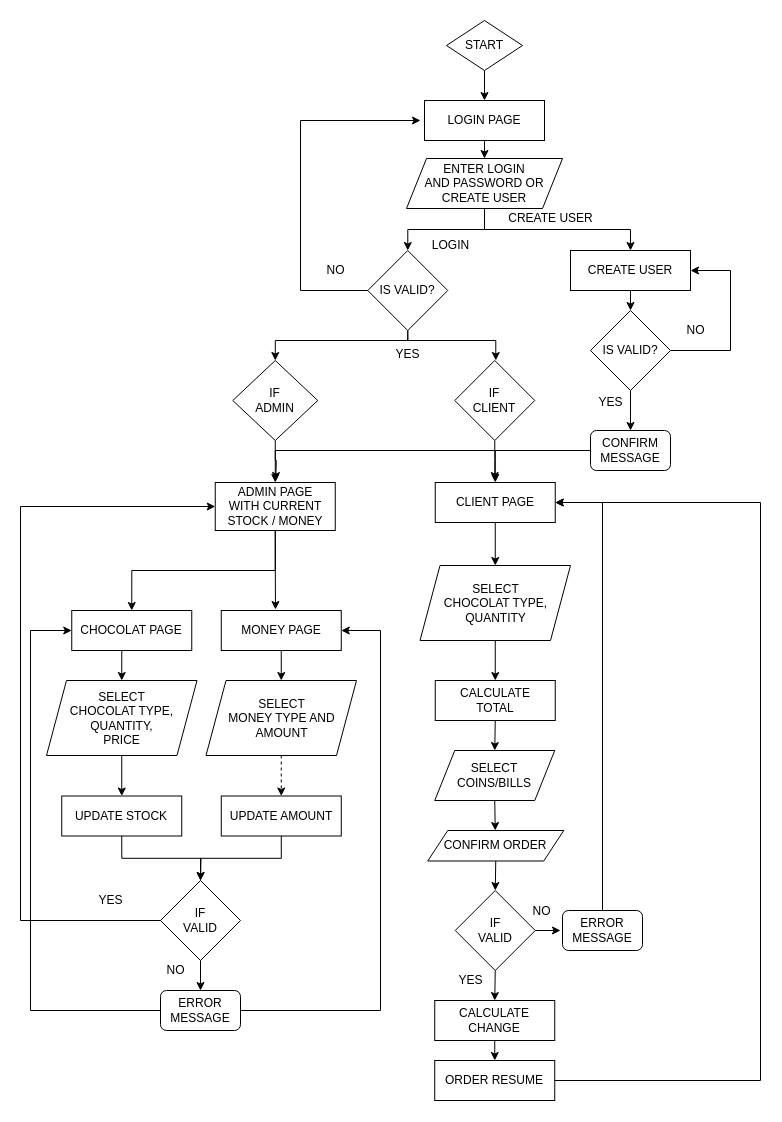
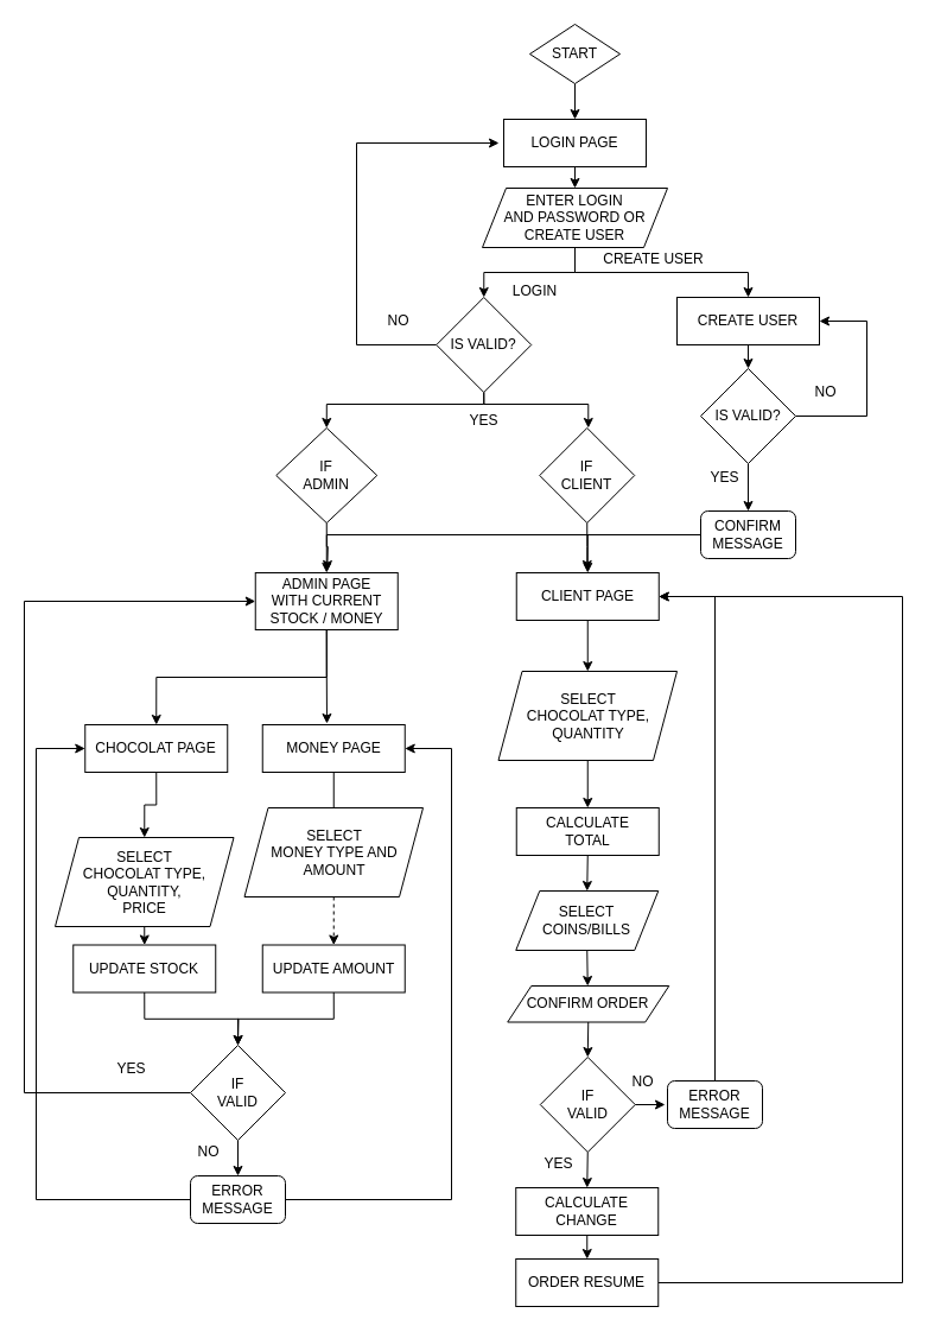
  <mxCell id="0" />
  <mxCell id="1" parent="0" />
  <mxCell id="2" style="edgeStyle=orthogonalEdgeStyle;rounded=0;orthogonalLoop=1;jettySize=auto;html=1;exitX=0.5;exitY=1;exitDx=0;exitDy=0;entryX=0.5;entryY=0;entryDx=0;entryDy=0;" parent="1" source="3" target="5" edge="1"><mxGeometry relative="1" as="geometry" /></mxCell>
  <mxCell id="3" value="START" style="rhombus;whiteSpace=wrap;html=1;" parent="1" vertex="1"><mxGeometry x="446" y="20" width="76" height="50" as="geometry" /></mxCell>
  <mxCell id="4" style="edgeStyle=orthogonalEdgeStyle;rounded=0;orthogonalLoop=1;jettySize=auto;html=1;exitX=0.5;exitY=1;exitDx=0;exitDy=0;entryX=0.5;entryY=0;entryDx=0;entryDy=0;" parent="1" source="5" target="8" edge="1"><mxGeometry relative="1" as="geometry" /></mxCell>
  <mxCell id="5" value="LOGIN PAGE" style="rounded=0;whiteSpace=wrap;html=1;" parent="1" vertex="1"><mxGeometry x="424" y="100" width="120" height="40" as="geometry" /></mxCell>
  <mxCell id="6" style="edgeStyle=orthogonalEdgeStyle;rounded=0;orthogonalLoop=1;jettySize=auto;html=1;exitX=0.5;exitY=1;exitDx=0;exitDy=0;entryX=0.5;entryY=0;entryDx=0;entryDy=0;" parent="1" source="8" target="12" edge="1"><mxGeometry relative="1" as="geometry"><mxPoint x="484" y="240" as="targetPoint" /></mxGeometry></mxCell>
  <mxCell id="7" style="edgeStyle=orthogonalEdgeStyle;rounded=0;orthogonalLoop=1;jettySize=auto;html=1;exitX=0.5;exitY=1;exitDx=0;exitDy=0;entryX=0.5;entryY=0;entryDx=0;entryDy=0;" parent="1" source="8" target="43" edge="1"><mxGeometry relative="1" as="geometry" /></mxCell>
  <mxCell id="8" value="ENTER LOGIN&lt;br&gt;AND PASSWORD OR&lt;br&gt;CREATE USER" style="shape=parallelogram;perimeter=parallelogramPerimeter;whiteSpace=wrap;html=1;fixedSize=1;" parent="1" vertex="1"><mxGeometry x="406" y="158" width="156" height="50" as="geometry" /></mxCell>
  <mxCell id="9" style="edgeStyle=orthogonalEdgeStyle;rounded=0;orthogonalLoop=1;jettySize=auto;html=1;exitX=0;exitY=0.5;exitDx=0;exitDy=0;" parent="1" source="12" edge="1"><mxGeometry relative="1" as="geometry"><mxPoint x="420" y="120" as="targetPoint" /><Array as="points"><mxPoint x="300" y="290" /><mxPoint x="300" y="120" /></Array></mxGeometry></mxCell>
  <mxCell id="10" style="edgeStyle=orthogonalEdgeStyle;rounded=0;orthogonalLoop=1;jettySize=auto;html=1;exitX=0.5;exitY=1;exitDx=0;exitDy=0;" parent="1" source="12" edge="1"><mxGeometry relative="1" as="geometry"><mxPoint x="495.25" y="360" as="targetPoint" /><Array as="points"><mxPoint x="407" y="340" /><mxPoint x="495" y="340" /></Array></mxGeometry></mxCell>
  <mxCell id="11" style="edgeStyle=orthogonalEdgeStyle;rounded=0;orthogonalLoop=1;jettySize=auto;html=1;exitX=0.5;exitY=1;exitDx=0;exitDy=0;entryX=0.5;entryY=0;entryDx=0;entryDy=0;" parent="1" source="12" target="20" edge="1"><mxGeometry relative="1" as="geometry"><Array as="points"><mxPoint x="407" y="340" /><mxPoint x="275" y="340" /></Array></mxGeometry></mxCell>
  <mxCell id="12" value="IS VALID?" style="rhombus;whiteSpace=wrap;html=1;" parent="1" vertex="1"><mxGeometry x="367.25" y="250" width="80" height="80" as="geometry" /></mxCell>
  <mxCell id="13" value="NO" style="text;html=1;align=center;verticalAlign=middle;resizable=0;points=[];autosize=1;" parent="1" vertex="1"><mxGeometry x="320" y="260" width="30" height="20" as="geometry" /></mxCell>
  <mxCell id="14" style="edgeStyle=orthogonalEdgeStyle;rounded=0;orthogonalLoop=1;jettySize=auto;html=1;exitX=0.5;exitY=1;exitDx=0;exitDy=0;entryX=0.5;entryY=0;entryDx=0;entryDy=0;" parent="1" source="16" target="34" edge="1"><mxGeometry relative="1" as="geometry"><mxPoint x="200" y="570" as="targetPoint" /></mxGeometry></mxCell>
  <mxCell id="15" style="edgeStyle=orthogonalEdgeStyle;rounded=0;orthogonalLoop=1;jettySize=auto;html=1;exitX=0.5;exitY=1;exitDx=0;exitDy=0;entryX=0.452;entryY=-0.025;entryDx=0;entryDy=0;entryPerimeter=0;" parent="1" source="16" target="40" edge="1"><mxGeometry relative="1" as="geometry" /></mxCell>
  <mxCell id="16" value="ADMIN PAGE&lt;br&gt;WITH CURRENT STOCK / MONEY" style="rounded=0;whiteSpace=wrap;html=1;" parent="1" vertex="1"><mxGeometry x="214.75" y="482" width="120" height="48" as="geometry" /></mxCell>
  <mxCell id="17" style="edgeStyle=orthogonalEdgeStyle;rounded=0;orthogonalLoop=1;jettySize=auto;html=1;exitX=0.5;exitY=1;exitDx=0;exitDy=0;entryX=0.5;entryY=0;entryDx=0;entryDy=0;" parent="1" source="18" target="28" edge="1"><mxGeometry relative="1" as="geometry" /></mxCell>
  <mxCell id="18" value="CLIENT PAGE" style="rounded=0;whiteSpace=wrap;html=1;" parent="1" vertex="1"><mxGeometry x="434.75" y="482" width="120" height="40" as="geometry" /></mxCell>
  <mxCell id="19" style="edgeStyle=orthogonalEdgeStyle;rounded=0;orthogonalLoop=1;jettySize=auto;html=1;exitX=0.5;exitY=1;exitDx=0;exitDy=0;" parent="1" source="20" edge="1"><mxGeometry relative="1" as="geometry"><mxPoint x="275.25" y="480" as="targetPoint" /></mxGeometry></mxCell>
  <mxCell id="20" value="IF&lt;br&gt;ADMIN" style="rhombus;whiteSpace=wrap;html=1;" parent="1" vertex="1"><mxGeometry x="232.25" y="360" width="85" height="80" as="geometry" /></mxCell>
  <mxCell id="21" style="edgeStyle=orthogonalEdgeStyle;rounded=0;orthogonalLoop=1;jettySize=auto;html=1;exitX=0.5;exitY=1;exitDx=0;exitDy=0;" parent="1" source="22" edge="1"><mxGeometry relative="1" as="geometry"><mxPoint x="494.25" y="480" as="targetPoint" /></mxGeometry></mxCell>
  <mxCell id="22" value="IF&lt;br&gt;CLIENT" style="rhombus;whiteSpace=wrap;html=1;" parent="1" vertex="1"><mxGeometry x="454.25" y="360" width="80" height="80" as="geometry" /></mxCell>
  <mxCell id="23" style="edgeStyle=orthogonalEdgeStyle;rounded=0;orthogonalLoop=1;jettySize=auto;html=1;exitX=0.5;exitY=1;exitDx=0;exitDy=0;entryX=0.5;entryY=0;entryDx=0;entryDy=0;" parent="1" source="24" target="26" edge="1"><mxGeometry relative="1" as="geometry" /></mxCell>
- <mxCell id="24" value="SELECT&lt;br&gt;CHOCOLAT TYPE,&lt;br&gt;QUANTITY,&lt;br&gt;PRICE" style="shape=parallelogram;perimeter=parallelogramPerimeter;whiteSpace=wrap;html=1;fixedSize=1;" parent="1" vertex="1"><mxGeometry x="46" y="680" width="150.5" height="75" as="geometry" /></mxCell>
+ <mxCell id="24" value="SELECT&lt;br&gt;CHOCOLAT TYPE,&lt;br&gt;QUANTITY,&lt;br&gt;PRICE" style="shape=parallelogram;perimeter=parallelogramPerimeter;whiteSpace=wrap;html=1;fixedSize=1;" parent="1" vertex="1"><mxGeometry x="46" y="705" width="150.5" height="75" as="geometry" /></mxCell>
  <mxCell id="25" style="edgeStyle=orthogonalEdgeStyle;rounded=0;orthogonalLoop=1;jettySize=auto;html=1;exitX=0.5;exitY=1;exitDx=0;exitDy=0;" parent="1" source="26" edge="1"><mxGeometry relative="1" as="geometry"><mxPoint x="200" y="880" as="targetPoint" /></mxGeometry></mxCell>
  <mxCell id="26" value="UPDATE STOCK" style="rounded=0;whiteSpace=wrap;html=1;" parent="1" vertex="1"><mxGeometry x="61.25" y="795.5" width="120" height="40" as="geometry" /></mxCell>
  <mxCell id="27" style="edgeStyle=orthogonalEdgeStyle;rounded=0;orthogonalLoop=1;jettySize=auto;html=1;exitX=0.5;exitY=1;exitDx=0;exitDy=0;entryX=0.5;entryY=0;entryDx=0;entryDy=0;" parent="1" source="28" target="30" edge="1"><mxGeometry relative="1" as="geometry" /></mxCell>
  <mxCell id="28" value="SELECT&lt;br&gt;CHOCOLAT TYPE,&lt;br&gt;QUANTITY" style="shape=parallelogram;perimeter=parallelogramPerimeter;whiteSpace=wrap;html=1;fixedSize=1;" parent="1" vertex="1"><mxGeometry x="419.5" y="565" width="150.5" height="75" as="geometry" /></mxCell>
  <mxCell id="29" style="edgeStyle=orthogonalEdgeStyle;rounded=0;orthogonalLoop=1;jettySize=auto;html=1;exitX=0.5;exitY=1;exitDx=0;exitDy=0;entryX=0.5;entryY=0;entryDx=0;entryDy=0;" parent="1" source="30" edge="1"><mxGeometry relative="1" as="geometry"><mxPoint x="494.25" y="750" as="targetPoint" /></mxGeometry></mxCell>
  <mxCell id="30" value="CALCULATE&lt;br&gt;TOTAL" style="rounded=0;whiteSpace=wrap;html=1;" parent="1" vertex="1"><mxGeometry x="434.75" y="680" width="120" height="40" as="geometry" /></mxCell>
  <mxCell id="31" style="edgeStyle=orthogonalEdgeStyle;rounded=0;orthogonalLoop=1;jettySize=auto;html=1;exitX=0.5;exitY=1;exitDx=0;exitDy=0;entryX=0.5;entryY=0;entryDx=0;entryDy=0;" parent="1" edge="1"><mxGeometry relative="1" as="geometry"><mxPoint x="494.75" y="830" as="targetPoint" /><mxPoint x="494.25" y="800" as="sourcePoint" /></mxGeometry></mxCell>
  <mxCell id="32" value="YES" style="text;html=1;align=center;verticalAlign=middle;resizable=0;points=[];autosize=1;" parent="1" vertex="1"><mxGeometry x="387.25" y="344" width="40" height="20" as="geometry" /></mxCell>
  <mxCell id="33" style="edgeStyle=orthogonalEdgeStyle;rounded=0;orthogonalLoop=1;jettySize=auto;html=1;exitX=0.5;exitY=1;exitDx=0;exitDy=0;entryX=0.5;entryY=0;entryDx=0;entryDy=0;" parent="1" source="34" target="24" edge="1"><mxGeometry relative="1" as="geometry" /></mxCell>
  <mxCell id="34" value="CHOCOLAT PAGE" style="rounded=0;whiteSpace=wrap;html=1;" parent="1" vertex="1"><mxGeometry x="71.25" y="610" width="120" height="40" as="geometry" /></mxCell>
  <mxCell id="35" style="edgeStyle=orthogonalEdgeStyle;rounded=0;orthogonalLoop=1;jettySize=auto;html=1;exitX=0.5;exitY=1;exitDx=0;exitDy=0;entryX=0.5;entryY=0;entryDx=0;entryDy=0;dashed=1;" parent="1" source="36" target="38" edge="1"><mxGeometry relative="1" as="geometry" /></mxCell>
  <mxCell id="36" value="SELECT&lt;br&gt;MONEY TYPE AND AMOUNT" style="shape=parallelogram;perimeter=parallelogramPerimeter;whiteSpace=wrap;html=1;fixedSize=1;" parent="1" vertex="1"><mxGeometry x="205.5" y="680" width="150.5" height="75" as="geometry" /></mxCell>
  <mxCell id="37" style="edgeStyle=orthogonalEdgeStyle;rounded=0;orthogonalLoop=1;jettySize=auto;html=1;exitX=0.5;exitY=1;exitDx=0;exitDy=0;entryX=0.5;entryY=0;entryDx=0;entryDy=0;" parent="1" source="38" target="52" edge="1"><mxGeometry relative="1" as="geometry" /></mxCell>
  <mxCell id="38" value="UPDATE AMOUNT" style="rounded=0;whiteSpace=wrap;html=1;" parent="1" vertex="1"><mxGeometry x="220.75" y="795.5" width="120" height="40" as="geometry" /></mxCell>
- <mxCell id="39" style="edgeStyle=orthogonalEdgeStyle;rounded=0;orthogonalLoop=1;jettySize=auto;html=1;exitX=0.5;exitY=1;exitDx=0;exitDy=0;entryX=0.5;entryY=0;entryDx=0;entryDy=0;" parent="1" source="40" target="36" edge="1"><mxGeometry relative="1" as="geometry" /></mxCell>
+ <mxCell id="39" style="edgeStyle=orthogonalEdgeStyle;rounded=0;orthogonalLoop=1;jettySize=auto;html=1;exitX=0.5;exitY=1;exitDx=0;exitDy=0;entryX=0.5;entryY=0;entryDx=0;entryDy=0;endArrow=none;" parent="1" source="40" target="36" edge="1"><mxGeometry relative="1" as="geometry" /></mxCell>
  <mxCell id="40" value="MONEY PAGE" style="rounded=0;whiteSpace=wrap;html=1;" parent="1" vertex="1"><mxGeometry x="220.75" y="610" width="120" height="40" as="geometry" /></mxCell>
  <mxCell id="41" value="LOGIN" style="text;html=1;align=center;verticalAlign=middle;resizable=0;points=[];autosize=1;" parent="1" vertex="1"><mxGeometry x="425" y="235" width="50" height="20" as="geometry" /></mxCell>
  <mxCell id="42" style="edgeStyle=orthogonalEdgeStyle;rounded=0;orthogonalLoop=1;jettySize=auto;html=1;exitX=0.5;exitY=1;exitDx=0;exitDy=0;entryX=0.5;entryY=0;entryDx=0;entryDy=0;" parent="1" source="43" target="47" edge="1"><mxGeometry relative="1" as="geometry" /></mxCell>
  <mxCell id="43" value="CREATE USER" style="rounded=0;whiteSpace=wrap;html=1;" parent="1" vertex="1"><mxGeometry x="570" y="250" width="120" height="40" as="geometry" /></mxCell>
  <mxCell id="44" value="CREATE USER" style="text;html=1;align=center;verticalAlign=middle;resizable=0;points=[];autosize=1;" parent="1" vertex="1"><mxGeometry x="500" y="208" width="100" height="20" as="geometry" /></mxCell>
  <mxCell id="45" style="edgeStyle=orthogonalEdgeStyle;rounded=0;orthogonalLoop=1;jettySize=auto;html=1;exitX=1;exitY=0.5;exitDx=0;exitDy=0;entryX=1;entryY=0.5;entryDx=0;entryDy=0;" parent="1" source="47" target="43" edge="1"><mxGeometry relative="1" as="geometry"><Array as="points"><mxPoint x="730" y="350" /><mxPoint x="730" y="270" /></Array></mxGeometry></mxCell>
  <mxCell id="46" style="edgeStyle=orthogonalEdgeStyle;rounded=0;orthogonalLoop=1;jettySize=auto;html=1;exitX=0.5;exitY=1;exitDx=0;exitDy=0;entryX=0.5;entryY=0;entryDx=0;entryDy=0;" parent="1" source="47" target="72" edge="1"><mxGeometry relative="1" as="geometry" /></mxCell>
  <mxCell id="47" value="IS VALID?" style="rhombus;whiteSpace=wrap;html=1;" parent="1" vertex="1"><mxGeometry x="590" y="310" width="80" height="80" as="geometry" /></mxCell>
  <mxCell id="48" value="YES" style="text;html=1;align=center;verticalAlign=middle;resizable=0;points=[];autosize=1;" parent="1" vertex="1"><mxGeometry x="590" y="392" width="40" height="20" as="geometry" /></mxCell>
  <mxCell id="49" value="NO" style="text;html=1;align=center;verticalAlign=middle;resizable=0;points=[];autosize=1;" parent="1" vertex="1"><mxGeometry x="680" y="320" width="30" height="20" as="geometry" /></mxCell>
  <mxCell id="50" style="edgeStyle=orthogonalEdgeStyle;rounded=0;orthogonalLoop=1;jettySize=auto;html=1;exitX=0;exitY=0.5;exitDx=0;exitDy=0;entryX=0;entryY=0.5;entryDx=0;entryDy=0;" parent="1" source="52" target="16" edge="1"><mxGeometry relative="1" as="geometry"><Array as="points"><mxPoint x="20" y="920" /><mxPoint x="20" y="506" /></Array></mxGeometry></mxCell>
  <mxCell id="51" style="edgeStyle=orthogonalEdgeStyle;rounded=0;orthogonalLoop=1;jettySize=auto;html=1;exitX=0.5;exitY=1;exitDx=0;exitDy=0;entryX=0.5;entryY=0;entryDx=0;entryDy=0;" parent="1" source="52" target="56" edge="1"><mxGeometry relative="1" as="geometry" /></mxCell>
  <mxCell id="52" value="IF&lt;br&gt;VALID" style="rhombus;whiteSpace=wrap;html=1;" parent="1" vertex="1"><mxGeometry x="160" y="880" width="80" height="80" as="geometry" /></mxCell>
  <mxCell id="53" value="YES" style="text;html=1;align=center;verticalAlign=middle;resizable=0;points=[];autosize=1;" parent="1" vertex="1"><mxGeometry x="90" y="890" width="40" height="20" as="geometry" /></mxCell>
  <mxCell id="54" style="edgeStyle=orthogonalEdgeStyle;rounded=0;orthogonalLoop=1;jettySize=auto;html=1;exitX=1;exitY=0.5;exitDx=0;exitDy=0;entryX=1;entryY=0.5;entryDx=0;entryDy=0;" parent="1" source="56" target="40" edge="1"><mxGeometry relative="1" as="geometry"><Array as="points"><mxPoint x="380" y="1010" /><mxPoint x="380" y="630" /></Array></mxGeometry></mxCell>
  <mxCell id="55" style="edgeStyle=orthogonalEdgeStyle;rounded=0;orthogonalLoop=1;jettySize=auto;html=1;exitX=0;exitY=0.5;exitDx=0;exitDy=0;entryX=0;entryY=0.5;entryDx=0;entryDy=0;" parent="1" source="56" target="34" edge="1"><mxGeometry relative="1" as="geometry"><Array as="points"><mxPoint x="30" y="1010" /><mxPoint x="30" y="630" /></Array></mxGeometry></mxCell>
  <mxCell id="56" value="ERROR MESSAGE" style="rounded=1;whiteSpace=wrap;html=1;" parent="1" vertex="1"><mxGeometry x="160" y="990" width="80" height="40" as="geometry" /></mxCell>
  <mxCell id="57" style="edgeStyle=orthogonalEdgeStyle;rounded=0;orthogonalLoop=1;jettySize=auto;html=1;exitX=0.5;exitY=1;exitDx=0;exitDy=0;entryX=0.5;entryY=0;entryDx=0;entryDy=0;" parent="1" source="58" target="61" edge="1"><mxGeometry relative="1" as="geometry" /></mxCell>
  <mxCell id="58" value="CONFIRM ORDER" style="shape=parallelogram;perimeter=parallelogramPerimeter;whiteSpace=wrap;html=1;fixedSize=1;" parent="1" vertex="1"><mxGeometry x="427.25" y="830" width="136" height="30.5" as="geometry" /></mxCell>
  <mxCell id="59" style="edgeStyle=orthogonalEdgeStyle;rounded=0;orthogonalLoop=1;jettySize=auto;html=1;exitX=0.5;exitY=1;exitDx=0;exitDy=0;entryX=0.5;entryY=0;entryDx=0;entryDy=0;" parent="1" source="61" target="63" edge="1"><mxGeometry relative="1" as="geometry" /></mxCell>
  <mxCell id="60" style="edgeStyle=orthogonalEdgeStyle;rounded=0;orthogonalLoop=1;jettySize=auto;html=1;exitX=1;exitY=0.5;exitDx=0;exitDy=0;" parent="1" source="61" edge="1"><mxGeometry relative="1" as="geometry"><mxPoint x="560" y="930" as="targetPoint" /></mxGeometry></mxCell>
  <mxCell id="61" value="IF&lt;br&gt;VALID" style="rhombus;whiteSpace=wrap;html=1;" parent="1" vertex="1"><mxGeometry x="454.75" y="890" width="80" height="80" as="geometry" /></mxCell>
  <mxCell id="62" style="edgeStyle=orthogonalEdgeStyle;rounded=0;orthogonalLoop=1;jettySize=auto;html=1;exitX=0.5;exitY=1;exitDx=0;exitDy=0;entryX=0.5;entryY=0;entryDx=0;entryDy=0;" parent="1" source="63" target="65" edge="1"><mxGeometry relative="1" as="geometry" /></mxCell>
  <mxCell id="63" value="CALCULATE&lt;br&gt;CHANGE" style="rounded=0;whiteSpace=wrap;html=1;" parent="1" vertex="1"><mxGeometry x="434.25" y="1000" width="120" height="40" as="geometry" /></mxCell>
  <mxCell id="64" style="edgeStyle=orthogonalEdgeStyle;rounded=0;orthogonalLoop=1;jettySize=auto;html=1;exitX=1;exitY=0.5;exitDx=0;exitDy=0;entryX=1;entryY=0.5;entryDx=0;entryDy=0;" parent="1" source="65" target="18" edge="1"><mxGeometry relative="1" as="geometry"><Array as="points"><mxPoint x="760" y="1080" /><mxPoint x="760" y="502" /></Array></mxGeometry></mxCell>
  <mxCell id="65" value="ORDER RESUME" style="rounded=0;whiteSpace=wrap;html=1;" parent="1" vertex="1"><mxGeometry x="434.25" y="1060" width="120" height="40" as="geometry" /></mxCell>
  <mxCell id="66" style="edgeStyle=orthogonalEdgeStyle;rounded=0;orthogonalLoop=1;jettySize=auto;html=1;exitX=0.5;exitY=0;exitDx=0;exitDy=0;entryX=1;entryY=0.5;entryDx=0;entryDy=0;" parent="1" source="67" target="18" edge="1"><mxGeometry relative="1" as="geometry" /></mxCell>
  <mxCell id="67" value="ERROR MESSAGE" style="rounded=1;whiteSpace=wrap;html=1;" parent="1" vertex="1"><mxGeometry x="562" y="910" width="80" height="40" as="geometry" /></mxCell>
  <mxCell id="68" value="YES" style="text;html=1;align=center;verticalAlign=middle;resizable=0;points=[];autosize=1;" parent="1" vertex="1"><mxGeometry x="450" y="970" width="40" height="20" as="geometry" /></mxCell>
  <mxCell id="69" value="NO" style="text;html=1;align=center;verticalAlign=middle;resizable=0;points=[];autosize=1;" parent="1" vertex="1"><mxGeometry x="526" y="901" width="30" height="20" as="geometry" /></mxCell>
  <mxCell id="70" style="edgeStyle=orthogonalEdgeStyle;rounded=0;orthogonalLoop=1;jettySize=auto;html=1;exitX=0;exitY=0.5;exitDx=0;exitDy=0;entryX=0.5;entryY=0;entryDx=0;entryDy=0;" parent="1" source="72" target="18" edge="1"><mxGeometry relative="1" as="geometry"><Array as="points"><mxPoint x="590" y="450" /><mxPoint x="495" y="450" /></Array></mxGeometry></mxCell>
  <mxCell id="71" style="edgeStyle=orthogonalEdgeStyle;rounded=0;orthogonalLoop=1;jettySize=auto;html=1;exitX=0;exitY=0.5;exitDx=0;exitDy=0;entryX=0.5;entryY=0;entryDx=0;entryDy=0;" parent="1" source="72" target="16" edge="1"><mxGeometry relative="1" as="geometry" /></mxCell>
  <mxCell id="72" value="CONFIRM&lt;br&gt;MESSAGE" style="rounded=1;whiteSpace=wrap;html=1;" parent="1" vertex="1"><mxGeometry x="590" y="430" width="80" height="40" as="geometry" /></mxCell>
  <mxCell id="73" value="NO" style="text;html=1;align=center;verticalAlign=middle;resizable=0;points=[];autosize=1;" parent="1" vertex="1"><mxGeometry x="160" y="960" width="30" height="20" as="geometry" /></mxCell>
  <mxCell id="74" value="SELECT COINS/BILLS" style="shape=parallelogram;perimeter=parallelogramPerimeter;whiteSpace=wrap;html=1;fixedSize=1;" vertex="1" parent="1"><mxGeometry x="434.25" y="750" width="120" height="50" as="geometry" /></mxCell>
